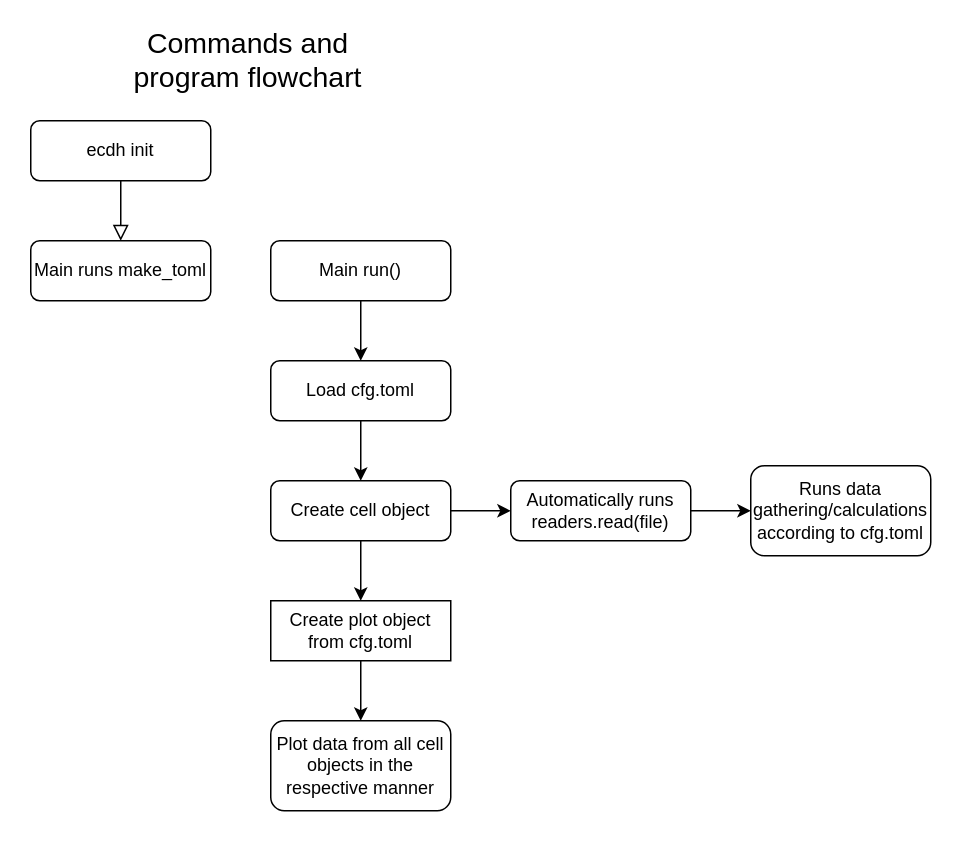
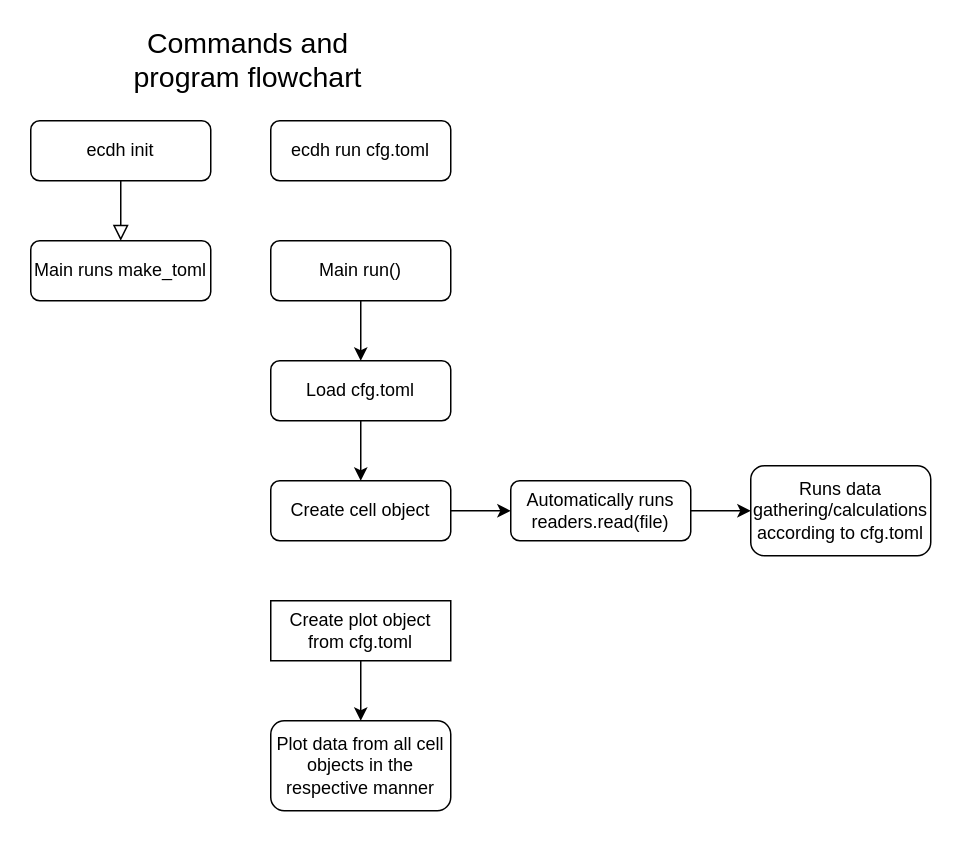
  <mxCell id="0" />
  <mxCell id="1" parent="0" />
  <mxCell id="2" value="" style="rounded=0;html=1;jettySize=auto;orthogonalLoop=1;fontSize=11;endArrow=block;endFill=0;endSize=8;strokeWidth=1;shadow=0;labelBackgroundColor=none;edgeStyle=orthogonalEdgeStyle;" parent="1" source="3" target="5" edge="1"><mxGeometry relative="1" as="geometry"><mxPoint x="80" y="160" as="targetPoint" /></mxGeometry></mxCell>
  <mxCell id="3" value="ecdh init" style="rounded=1;whiteSpace=wrap;html=1;fontSize=12;glass=0;strokeWidth=1;shadow=0;" parent="1" vertex="1"><mxGeometry x="20" y="80" width="120" height="40" as="geometry" /></mxCell>
+ <mxCell id="4" value="ecdh run cfg.toml" style="rounded=1;whiteSpace=wrap;html=1;fontSize=12;glass=0;strokeWidth=1;shadow=0;" vertex="1" parent="1"><mxGeometry x="180" y="80" width="120" height="40" as="geometry" /></mxCell>
  <mxCell id="5" value="Main runs make_toml" style="rounded=1;whiteSpace=wrap;html=1;" vertex="1" parent="1"><mxGeometry x="20" y="160" width="120" height="40" as="geometry" /></mxCell>
  <mxCell id="6" value="" style="edgeStyle=orthogonalEdgeStyle;rounded=0;orthogonalLoop=1;jettySize=auto;html=1;" edge="1" parent="1" source="7" target="16"><mxGeometry relative="1" as="geometry" /></mxCell>
  <mxCell id="7" value="Main run()" style="whiteSpace=wrap;html=1;rounded=1;shadow=0;strokeWidth=1;glass=0;" vertex="1" parent="1"><mxGeometry x="180" y="160" width="120" height="40" as="geometry" /></mxCell>
  <mxCell id="8" value="" style="edgeStyle=orthogonalEdgeStyle;rounded=0;orthogonalLoop=1;jettySize=auto;html=1;" edge="1" parent="1" source="10" target="12"><mxGeometry relative="1" as="geometry" /></mxCell>
- <mxCell id="9" value="" style="edgeStyle=orthogonalEdgeStyle;rounded=0;orthogonalLoop=1;jettySize=auto;html=1;" edge="1" parent="1" source="10" target="14"><mxGeometry relative="1" as="geometry" /></mxCell>
  <mxCell id="10" value="Create cell object" style="whiteSpace=wrap;html=1;rounded=1;shadow=0;strokeWidth=1;glass=0;" vertex="1" parent="1"><mxGeometry x="180" y="320" width="120" height="40" as="geometry" /></mxCell>
  <mxCell id="11" value="" style="edgeStyle=orthogonalEdgeStyle;rounded=0;orthogonalLoop=1;jettySize=auto;html=1;" edge="1" parent="1" source="12" target="17"><mxGeometry relative="1" as="geometry" /></mxCell>
  <mxCell id="12" value="Automatically runs readers.read(file)" style="whiteSpace=wrap;html=1;rounded=1;shadow=0;strokeWidth=1;glass=0;" vertex="1" parent="1"><mxGeometry x="340" y="320" width="120" height="40" as="geometry" /></mxCell>
  <mxCell id="13" value="" style="edgeStyle=orthogonalEdgeStyle;rounded=0;orthogonalLoop=1;jettySize=auto;html=1;" edge="1" parent="1" source="14" target="18"><mxGeometry relative="1" as="geometry" /></mxCell>
  <mxCell id="14" value="Create plot object from cfg.toml" style="whiteSpace=wrap;html=1;shadow=0;strokeWidth=1;glass=0;rounded=0;" vertex="1" parent="1"><mxGeometry x="180" y="400" width="120" height="40" as="geometry" /></mxCell>
  <mxCell id="15" value="" style="edgeStyle=orthogonalEdgeStyle;rounded=0;orthogonalLoop=1;jettySize=auto;html=1;" edge="1" parent="1" source="16" target="10"><mxGeometry relative="1" as="geometry" /></mxCell>
  <mxCell id="16" value="Load cfg.toml" style="whiteSpace=wrap;html=1;rounded=1;shadow=0;strokeWidth=1;glass=0;" vertex="1" parent="1"><mxGeometry x="180" y="240" width="120" height="40" as="geometry" /></mxCell>
  <mxCell id="17" value="Runs data gathering/calculations according to cfg.toml" style="whiteSpace=wrap;html=1;rounded=1;shadow=0;strokeWidth=1;glass=0;" vertex="1" parent="1"><mxGeometry x="500" y="310" width="120" height="60" as="geometry" /></mxCell>
  <mxCell id="18" value="Plot data from all cell objects in the respective manner" style="whiteSpace=wrap;html=1;rounded=1;shadow=0;strokeWidth=1;glass=0;" vertex="1" parent="1"><mxGeometry x="180" y="480" width="120" height="60" as="geometry" /></mxCell>
  <mxCell id="19" value="&lt;font style=&quot;font-size: 19px;&quot;&gt;Commands and program flowchart&lt;/font&gt;" style="text;html=1;strokeColor=none;fillColor=none;align=center;verticalAlign=middle;whiteSpace=wrap;rounded=0;fontSize=19;" vertex="1" parent="1"><mxGeometry x="80" y="20" width="170" height="40" as="geometry" /></mxCell>
